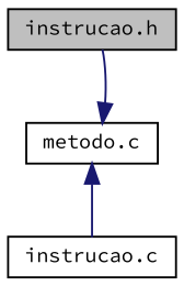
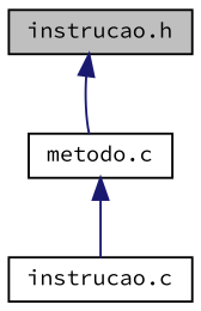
  digraph {
    fontname="Source Code Pro"
    node [color=black fillcolor=white fontname="Source Code Pro" fontsize=10 shape=record style=filled]
    edge [color=midnightblue dir=back fontname="Source Code Pro" fontsize=10 labelfontname=Helvetica labelfontsize=10 style=solid]
    n1 [fillcolor=grey75 fontcolor=black height=0.2 label="instrucao.h" width=0.4]
    n2 [height=0.2 label="metodo.c" width=0.4]
    n3 [height=0.2 label="instrucao.c" width=0.4]
-   n2 -> n1
+   n1 -> n2
    n2 -> n3
  }
